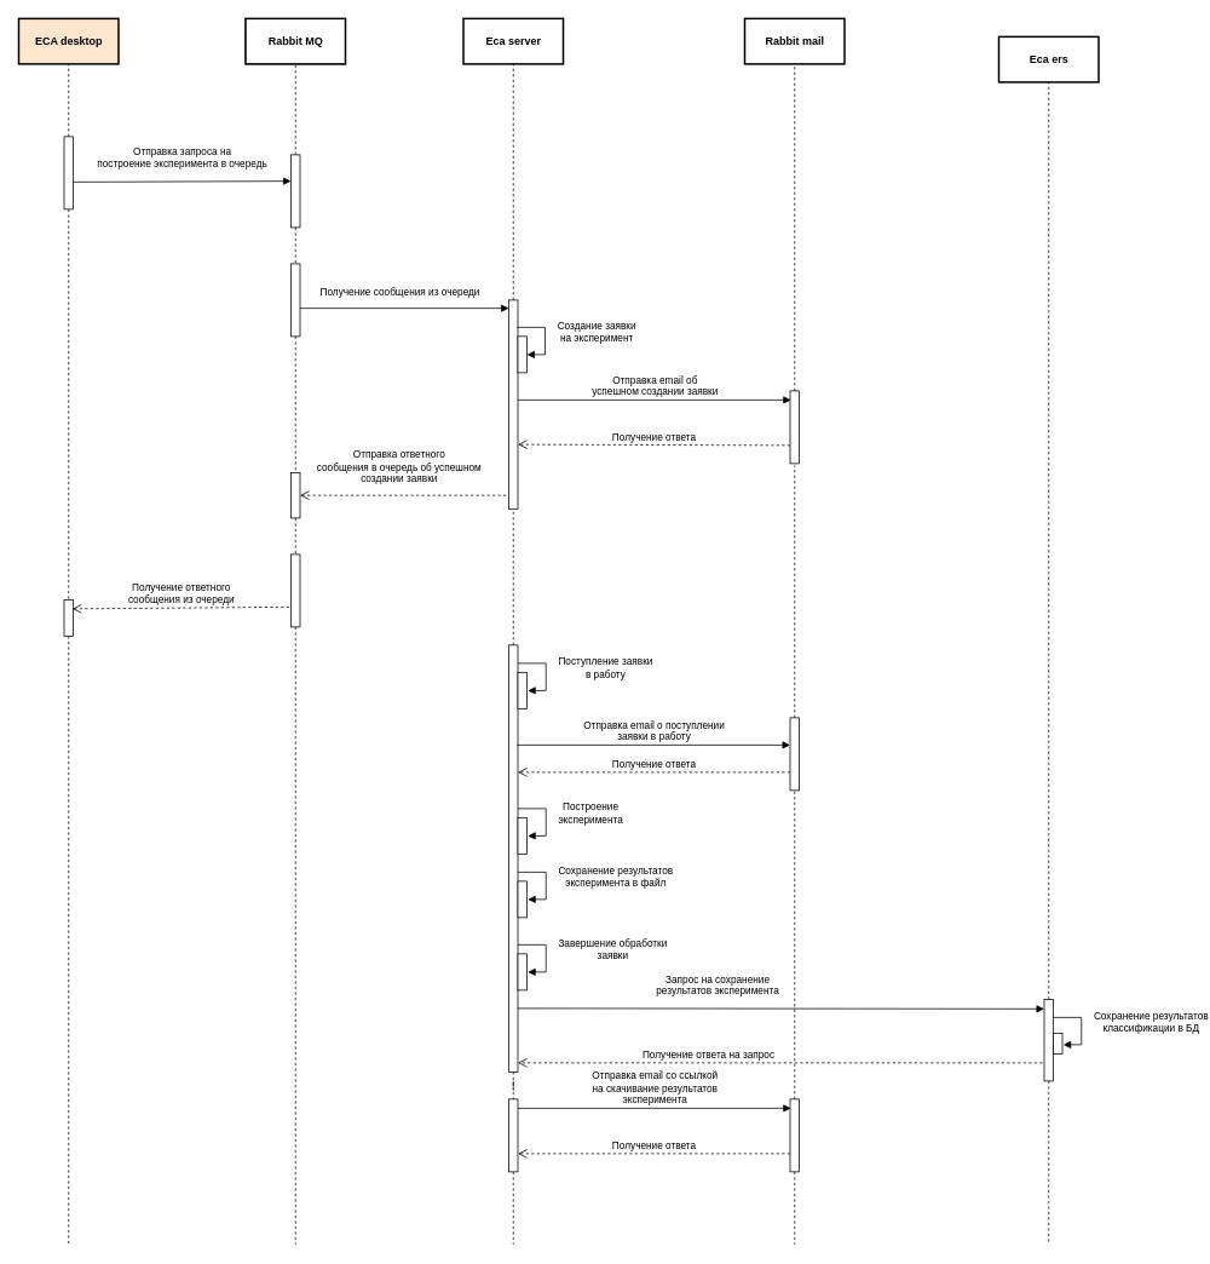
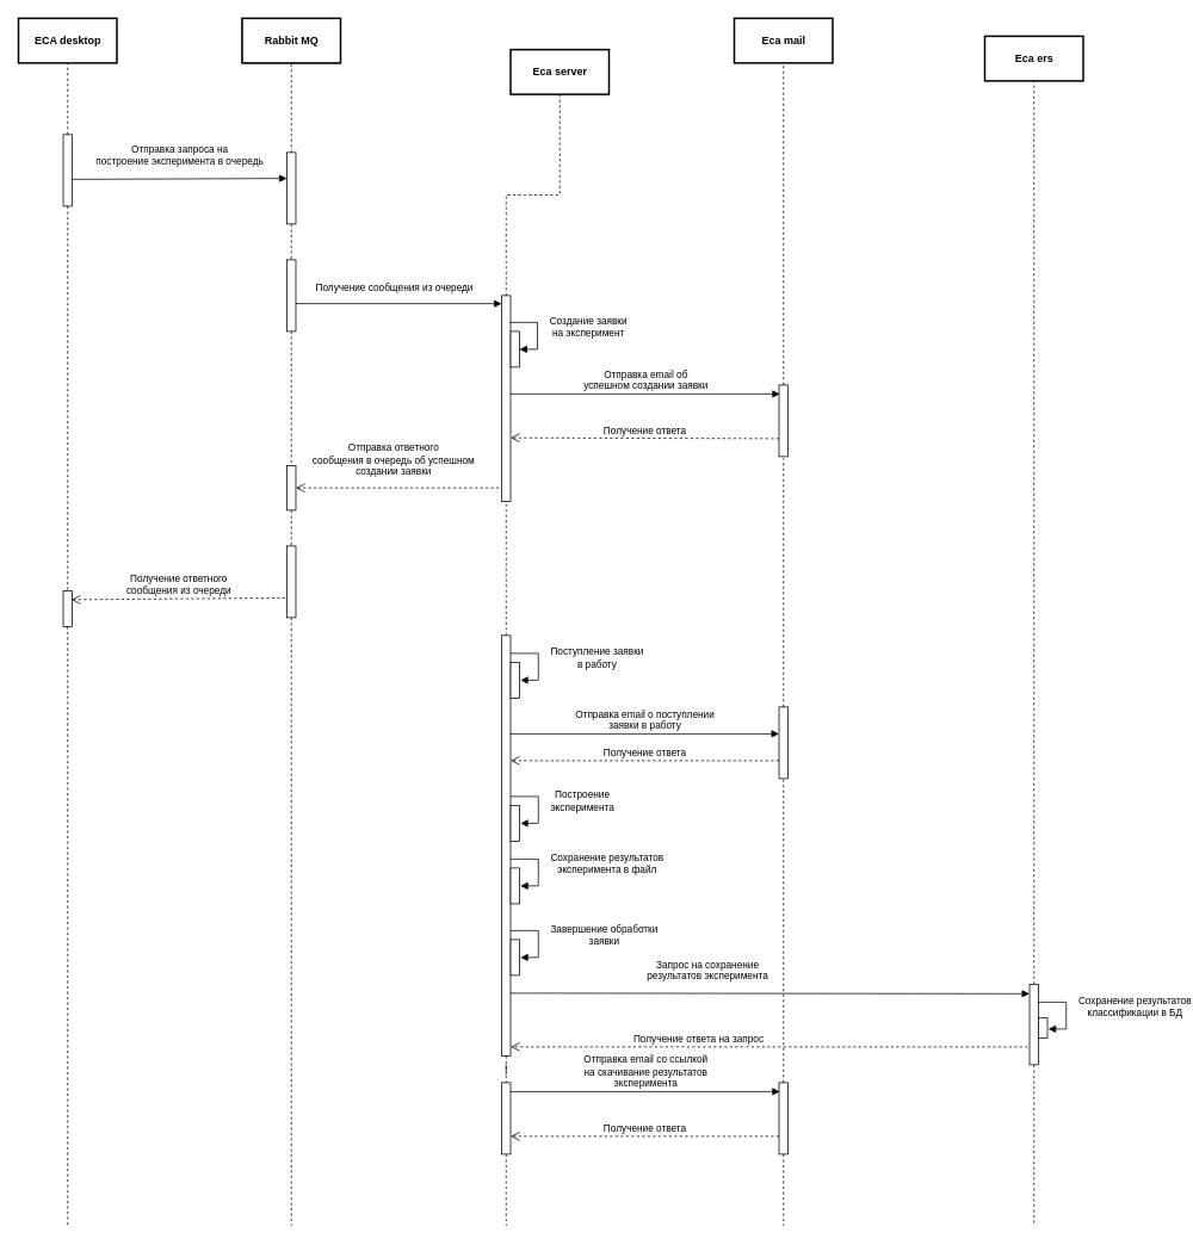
  <mxCell id="0" />
  <mxCell id="1" parent="0" />
  <mxCell id="2" style="edgeStyle=orthogonalEdgeStyle;rounded=0;orthogonalLoop=1;jettySize=auto;html=1;endArrow=none;endFill=0;dashed=1;" parent="1" source="4" edge="1"><mxGeometry relative="1" as="geometry"><mxPoint x="75" y="60" as="targetPoint" /></mxGeometry></mxCell>
  <mxCell id="3" style="edgeStyle=orthogonalEdgeStyle;rounded=0;orthogonalLoop=1;jettySize=auto;html=1;dashed=1;endArrow=none;endFill=0;" parent="1" source="4" target="25" edge="1"><mxGeometry relative="1" as="geometry"><mxPoint x="75" y="680" as="targetPoint" /></mxGeometry></mxCell>
  <mxCell id="4" value="" style="html=1;points=[];perimeter=orthogonalPerimeter;" parent="1" vertex="1"><mxGeometry x="70" y="150" width="10" height="80" as="geometry" /></mxCell>
- <mxCell id="5" value="&lt;b&gt;ECA desktop&lt;/b&gt;" style="html=1;strokeWidth=2;fillColor=#ffe6cc;" parent="1" vertex="1"><mxGeometry x="20" y="20" width="110" height="50" as="geometry" /></mxCell>
+ <mxCell id="5" value="&lt;b&gt;ECA desktop&lt;/b&gt;" style="html=1;strokeWidth=2;" parent="1" vertex="1"><mxGeometry x="20" y="20" width="110" height="50" as="geometry" /></mxCell>
  <mxCell id="6" style="edgeStyle=orthogonalEdgeStyle;rounded=0;orthogonalLoop=1;jettySize=auto;html=1;entryX=0.5;entryY=1;entryDx=0;entryDy=0;dashed=1;endArrow=none;endFill=0;" parent="1" source="7" target="9" edge="1"><mxGeometry relative="1" as="geometry" /></mxCell>
  <mxCell id="7" value="" style="html=1;points=[];perimeter=orthogonalPerimeter;" parent="1" vertex="1"><mxGeometry x="320" y="170" width="10" height="80" as="geometry" /></mxCell>
  <mxCell id="8" value="&lt;font style=&quot;font-size: 11px&quot;&gt;Отправка запроса на &lt;br&gt;построение эксперимента в очередь&lt;/font&gt;" style="html=1;verticalAlign=bottom;endArrow=block;" parent="1" edge="1"><mxGeometry x="0.004" y="11" width="80" relative="1" as="geometry"><mxPoint x="80" y="200" as="sourcePoint" /><mxPoint x="320" y="199" as="targetPoint" /><mxPoint as="offset" /></mxGeometry></mxCell>
  <mxCell id="9" value="&lt;b&gt;Rabbit MQ&lt;/b&gt;" style="html=1;" parent="1" vertex="1"><mxGeometry x="270" y="20" width="110" height="50" as="geometry" /></mxCell>
  <mxCell id="10" value="&lt;b&gt;Rabbit MQ&lt;/b&gt;" style="html=1;strokeWidth=2;" parent="1" vertex="1"><mxGeometry x="270" y="20" width="110" height="50" as="geometry" /></mxCell>
- <mxCell id="11" value="&lt;b&gt;Eca server&lt;/b&gt;" style="html=1;strokeWidth=2;" parent="1" vertex="1"><mxGeometry x="510" y="20" width="110" height="50" as="geometry" /></mxCell>
+ <mxCell id="11" value="&lt;b&gt;Eca server&lt;/b&gt;" style="html=1;strokeWidth=2;" parent="1" vertex="1"><mxGeometry x="570" y="55" width="110" height="50" as="geometry" /></mxCell>
  <mxCell id="12" value="&lt;b&gt;Eca ers&lt;/b&gt;" style="html=1;strokeWidth=2;" parent="1" vertex="1"><mxGeometry x="1100" y="40" width="110" height="50" as="geometry" /></mxCell>
  <mxCell id="13" style="edgeStyle=orthogonalEdgeStyle;rounded=0;orthogonalLoop=1;jettySize=auto;html=1;entryX=0.5;entryY=1;entryDx=0;entryDy=0;dashed=1;endArrow=none;endFill=0;strokeColor=#000000;" parent="1" source="14" target="11" edge="1"><mxGeometry relative="1" as="geometry" /></mxCell>
  <mxCell id="14" value="" style="html=1;points=[];perimeter=orthogonalPerimeter;" parent="1" vertex="1"><mxGeometry x="560" y="330" width="10" height="230" as="geometry" /></mxCell>
  <mxCell id="15" value="" style="html=1;points=[];perimeter=orthogonalPerimeter;" parent="1" vertex="1"><mxGeometry x="320" y="290" width="10" height="80" as="geometry" /></mxCell>
  <mxCell id="16" style="edgeStyle=orthogonalEdgeStyle;rounded=0;orthogonalLoop=1;jettySize=auto;html=1;dashed=1;endArrow=none;endFill=0;" parent="1" source="7" target="15" edge="1"><mxGeometry relative="1" as="geometry"><mxPoint x="325" y="690" as="targetPoint" /><mxPoint x="325" y="250" as="sourcePoint" /></mxGeometry></mxCell>
  <mxCell id="17" value="&lt;font style=&quot;font-size: 11px&quot;&gt;Получение сообщения из очереди&lt;/font&gt;" style="html=1;verticalAlign=bottom;endArrow=block;strokeColor=#000000;" parent="1" edge="1"><mxGeometry x="-0.043" y="9" width="80" relative="1" as="geometry"><mxPoint x="330" y="339" as="sourcePoint" /><mxPoint x="560" y="339" as="targetPoint" /><mxPoint as="offset" /></mxGeometry></mxCell>
  <mxCell id="18" value="" style="html=1;points=[];perimeter=orthogonalPerimeter;" parent="1" vertex="1"><mxGeometry x="570" y="370" width="10" height="40" as="geometry" /></mxCell>
  <mxCell id="19" value="&lt;div style=&quot;text-align: center&quot;&gt;Создание заявки&lt;/div&gt;&lt;div style=&quot;text-align: center&quot;&gt;на эксперимент&lt;/div&gt;" style="edgeStyle=orthogonalEdgeStyle;html=1;align=left;spacingLeft=2;endArrow=block;rounded=0;strokeColor=#000000;" parent="1" edge="1"><mxGeometry x="-0.099" y="10" relative="1" as="geometry"><mxPoint x="569" y="360" as="sourcePoint" /><Array as="points"><mxPoint x="569" y="360" /><mxPoint x="600" y="360" /><mxPoint x="600" y="390" /></Array><mxPoint x="580" y="390" as="targetPoint" /><mxPoint as="offset" /></mxGeometry></mxCell>
  <mxCell id="20" style="edgeStyle=orthogonalEdgeStyle;rounded=0;orthogonalLoop=1;jettySize=auto;html=1;dashed=1;endArrow=none;endFill=0;strokeColor=#000000;" parent="1" source="26" edge="1"><mxGeometry relative="1" as="geometry"><mxPoint x="325" y="1370" as="targetPoint" /></mxGeometry></mxCell>
  <mxCell id="21" value="" style="html=1;points=[];perimeter=orthogonalPerimeter;" parent="1" vertex="1"><mxGeometry x="320" y="520" width="10" height="50" as="geometry" /></mxCell>
  <mxCell id="22" style="edgeStyle=orthogonalEdgeStyle;rounded=0;orthogonalLoop=1;jettySize=auto;html=1;dashed=1;endArrow=none;endFill=0;" parent="1" source="15" target="21" edge="1"><mxGeometry relative="1" as="geometry"><mxPoint x="325" y="680" as="targetPoint" /><mxPoint x="325" y="370" as="sourcePoint" /></mxGeometry></mxCell>
  <mxCell id="23" value="&lt;font style=&quot;font-size: 11px&quot;&gt;Отправка ответного&lt;br&gt;сообщения в очередь об успешном&lt;br&gt;создании заявки&lt;br&gt;&lt;/font&gt;" style="html=1;verticalAlign=bottom;endArrow=open;dashed=1;endSize=8;strokeColor=#000000;" parent="1" target="21" edge="1"><mxGeometry x="0.043" y="-9" relative="1" as="geometry"><mxPoint x="557" y="545" as="sourcePoint" /><mxPoint x="480" y="659.5" as="targetPoint" /><mxPoint as="offset" /></mxGeometry></mxCell>
  <mxCell id="24" style="edgeStyle=orthogonalEdgeStyle;rounded=0;orthogonalLoop=1;jettySize=auto;html=1;endArrow=none;endFill=0;strokeColor=#000000;dashed=1;" parent="1" source="25" edge="1"><mxGeometry relative="1" as="geometry"><mxPoint x="75" y="1370" as="targetPoint" /></mxGeometry></mxCell>
  <mxCell id="25" value="" style="html=1;points=[];perimeter=orthogonalPerimeter;" parent="1" vertex="1"><mxGeometry x="70" y="660" width="10" height="40" as="geometry" /></mxCell>
  <mxCell id="26" value="" style="html=1;points=[];perimeter=orthogonalPerimeter;" parent="1" vertex="1"><mxGeometry x="320" y="610" width="10" height="80" as="geometry" /></mxCell>
  <mxCell id="27" style="edgeStyle=orthogonalEdgeStyle;rounded=0;orthogonalLoop=1;jettySize=auto;html=1;dashed=1;endArrow=none;endFill=0;strokeColor=#000000;" parent="1" source="21" target="26" edge="1"><mxGeometry relative="1" as="geometry"><mxPoint x="325" y="920" as="targetPoint" /><mxPoint x="325" y="700" as="sourcePoint" /></mxGeometry></mxCell>
  <mxCell id="28" value="&lt;font style=&quot;font-size: 11px&quot;&gt;Получение ответного&lt;br&gt;сообщения из очереди&lt;/font&gt;" style="html=1;verticalAlign=bottom;endArrow=open;dashed=1;endSize=8;strokeColor=#000000;entryX=0.9;entryY=0.25;entryDx=0;entryDy=0;entryPerimeter=0;exitX=-0.2;exitY=0.725;exitDx=0;exitDy=0;exitPerimeter=0;" parent="1" source="26" target="25" edge="1"><mxGeometry x="-0.004" relative="1" as="geometry"><mxPoint x="320" y="789.5" as="sourcePoint" /><mxPoint x="240" y="789.5" as="targetPoint" /><mxPoint as="offset" /></mxGeometry></mxCell>
- <mxCell id="29" value="&lt;b&gt;Rabbit mail&lt;/b&gt;" style="html=1;strokeWidth=2;" parent="1" vertex="1"><mxGeometry x="820" y="20" width="110" height="50" as="geometry" /></mxCell>
+ <mxCell id="29" value="&lt;b&gt;Eca mail&lt;/b&gt;" style="html=1;strokeWidth=2;" parent="1" vertex="1"><mxGeometry x="820" y="20" width="110" height="50" as="geometry" /></mxCell>
  <mxCell id="30" style="edgeStyle=orthogonalEdgeStyle;rounded=0;orthogonalLoop=1;jettySize=auto;html=1;dashed=1;endArrow=none;endFill=0;" parent="1" source="31" edge="1"><mxGeometry relative="1" as="geometry"><mxPoint x="875" y="70" as="targetPoint" /></mxGeometry></mxCell>
  <mxCell id="31" value="" style="html=1;points=[];perimeter=orthogonalPerimeter;" parent="1" vertex="1"><mxGeometry x="870" y="430" width="10" height="80" as="geometry" /></mxCell>
  <mxCell id="32" value="Отправка email об&lt;br&gt;успешном создании заявки" style="html=1;verticalAlign=bottom;endArrow=block;entryX=0.1;entryY=0.125;entryDx=0;entryDy=0;entryPerimeter=0;" parent="1" target="31" edge="1"><mxGeometry width="80" relative="1" as="geometry"><mxPoint x="570" y="440" as="sourcePoint" /><mxPoint x="650" y="440" as="targetPoint" /></mxGeometry></mxCell>
  <mxCell id="33" value="Получение ответа" style="html=1;verticalAlign=bottom;endArrow=open;dashed=1;endSize=8;" parent="1" edge="1"><mxGeometry relative="1" as="geometry"><mxPoint x="870" y="490" as="sourcePoint" /><mxPoint x="570" y="489" as="targetPoint" /></mxGeometry></mxCell>
  <mxCell id="34" style="edgeStyle=orthogonalEdgeStyle;rounded=0;orthogonalLoop=1;jettySize=auto;html=1;dashed=1;endArrow=none;endFill=0;" parent="1" source="36" target="14" edge="1"><mxGeometry relative="1" as="geometry" /></mxCell>
  <mxCell id="35" style="edgeStyle=orthogonalEdgeStyle;rounded=0;orthogonalLoop=1;jettySize=auto;html=1;dashed=1;endArrow=none;endFill=0;" parent="1" source="36" target="60" edge="1"><mxGeometry relative="1" as="geometry" /></mxCell>
  <mxCell id="36" value="" style="html=1;points=[];perimeter=orthogonalPerimeter;" parent="1" vertex="1"><mxGeometry x="560" y="710" width="10" height="470" as="geometry" /></mxCell>
  <mxCell id="37" value="" style="html=1;points=[];perimeter=orthogonalPerimeter;" parent="1" vertex="1"><mxGeometry x="570" y="740" width="10" height="40" as="geometry" /></mxCell>
  <mxCell id="38" value="&lt;div style=&quot;text-align: center&quot;&gt;Поступление заявки&lt;/div&gt;&lt;div style=&quot;text-align: center&quot;&gt;в работу&lt;/div&gt;" style="edgeStyle=orthogonalEdgeStyle;html=1;align=left;spacingLeft=2;endArrow=block;rounded=0;strokeColor=#000000;" parent="1" edge="1"><mxGeometry x="-0.099" y="10" relative="1" as="geometry"><mxPoint x="570" y="730" as="sourcePoint" /><Array as="points"><mxPoint x="570" y="730" /><mxPoint x="601" y="730" /><mxPoint x="601" y="760" /></Array><mxPoint x="581" y="760" as="targetPoint" /><mxPoint as="offset" /></mxGeometry></mxCell>
  <mxCell id="39" style="edgeStyle=orthogonalEdgeStyle;rounded=0;orthogonalLoop=1;jettySize=auto;html=1;endArrow=none;endFill=0;dashed=1;" parent="1" source="40" edge="1"><mxGeometry relative="1" as="geometry"><mxPoint x="875" y="512" as="targetPoint" /></mxGeometry></mxCell>
  <mxCell id="40" value="" style="html=1;points=[];perimeter=orthogonalPerimeter;" parent="1" vertex="1"><mxGeometry x="870" y="790" width="10" height="80" as="geometry" /></mxCell>
  <mxCell id="41" value="Отправка email о поступлении&lt;br&gt;заявки в работу" style="html=1;verticalAlign=bottom;endArrow=block;entryX=0.1;entryY=0.125;entryDx=0;entryDy=0;entryPerimeter=0;" parent="1" edge="1"><mxGeometry width="80" relative="1" as="geometry"><mxPoint x="569" y="820" as="sourcePoint" /><mxPoint x="870" y="820" as="targetPoint" /></mxGeometry></mxCell>
  <mxCell id="42" value="Получение ответа" style="html=1;verticalAlign=bottom;endArrow=open;dashed=1;endSize=8;" parent="1" edge="1"><mxGeometry relative="1" as="geometry"><mxPoint x="870" y="850" as="sourcePoint" /><mxPoint x="570" y="850" as="targetPoint" /></mxGeometry></mxCell>
  <mxCell id="43" value="" style="html=1;points=[];perimeter=orthogonalPerimeter;" parent="1" vertex="1"><mxGeometry x="570" y="900" width="10" height="40" as="geometry" /></mxCell>
  <mxCell id="44" value="&lt;div style=&quot;text-align: center&quot;&gt;Построение&lt;/div&gt;&lt;div style=&quot;text-align: center&quot;&gt;эксперимента&lt;/div&gt;" style="edgeStyle=orthogonalEdgeStyle;html=1;align=left;spacingLeft=2;endArrow=block;rounded=0;strokeColor=#000000;" parent="1" edge="1"><mxGeometry x="-0.099" y="10" relative="1" as="geometry"><mxPoint x="570" y="890" as="sourcePoint" /><Array as="points"><mxPoint x="570" y="890" /><mxPoint x="601" y="890" /><mxPoint x="601" y="920" /></Array><mxPoint x="581" y="920" as="targetPoint" /><mxPoint as="offset" /></mxGeometry></mxCell>
  <mxCell id="45" value="" style="html=1;points=[];perimeter=orthogonalPerimeter;" parent="1" vertex="1"><mxGeometry x="570" y="970" width="10" height="40" as="geometry" /></mxCell>
  <mxCell id="46" value="&lt;div style=&quot;text-align: center&quot;&gt;Сохранение результатов&lt;/div&gt;&lt;div style=&quot;text-align: center&quot;&gt;эксперимента в файл&lt;/div&gt;" style="edgeStyle=orthogonalEdgeStyle;html=1;align=left;spacingLeft=2;endArrow=block;rounded=0;strokeColor=#000000;" parent="1" edge="1"><mxGeometry x="-0.099" y="10" relative="1" as="geometry"><mxPoint x="570" y="960" as="sourcePoint" /><Array as="points"><mxPoint x="570" y="960" /><mxPoint x="601" y="960" /><mxPoint x="601" y="990" /></Array><mxPoint x="581" y="990" as="targetPoint" /><mxPoint as="offset" /></mxGeometry></mxCell>
  <mxCell id="47" style="edgeStyle=orthogonalEdgeStyle;rounded=0;orthogonalLoop=1;jettySize=auto;html=1;entryX=0.5;entryY=1;entryDx=0;entryDy=0;dashed=1;endArrow=none;endFill=0;" parent="1" source="49" target="12" edge="1"><mxGeometry relative="1" as="geometry" /></mxCell>
  <mxCell id="48" style="edgeStyle=orthogonalEdgeStyle;rounded=0;orthogonalLoop=1;jettySize=auto;html=1;dashed=1;endArrow=none;endFill=0;" parent="1" source="49" edge="1"><mxGeometry relative="1" as="geometry"><mxPoint x="1155" y="1370" as="targetPoint" /></mxGeometry></mxCell>
  <mxCell id="49" value="" style="html=1;points=[];perimeter=orthogonalPerimeter;" parent="1" vertex="1"><mxGeometry x="1150" y="1100" width="10" height="90" as="geometry" /></mxCell>
  <mxCell id="50" value="Запрос на сохранение&lt;br&gt;результатов эксперимента" style="html=1;verticalAlign=bottom;endArrow=block;" parent="1" edge="1"><mxGeometry x="-0.241" y="10" width="80" relative="1" as="geometry"><mxPoint x="570" y="1110" as="sourcePoint" /><mxPoint x="1150" y="1110.59" as="targetPoint" /><mxPoint as="offset" /></mxGeometry></mxCell>
  <mxCell id="51" value="Получение ответа на запрос" style="html=1;verticalAlign=bottom;endArrow=open;dashed=1;endSize=8;" parent="1" target="36" edge="1"><mxGeometry x="0.273" relative="1" as="geometry"><mxPoint x="1148" y="1170" as="sourcePoint" /><mxPoint x="850" y="1090" as="targetPoint" /><mxPoint as="offset" /></mxGeometry></mxCell>
  <mxCell id="52" value="" style="html=1;points=[];perimeter=orthogonalPerimeter;" parent="1" vertex="1"><mxGeometry x="570" y="1050" width="10" height="40" as="geometry" /></mxCell>
  <mxCell id="53" value="&lt;div style=&quot;text-align: center&quot;&gt;Завершение обработки&lt;/div&gt;&lt;div style=&quot;text-align: center&quot;&gt;заявки&lt;/div&gt;" style="edgeStyle=orthogonalEdgeStyle;html=1;align=left;spacingLeft=2;endArrow=block;rounded=0;strokeColor=#000000;" parent="1" edge="1"><mxGeometry x="-0.099" y="10" relative="1" as="geometry"><mxPoint x="570" y="1040" as="sourcePoint" /><Array as="points"><mxPoint x="570" y="1040" /><mxPoint x="601" y="1040" /><mxPoint x="601" y="1070" /></Array><mxPoint x="581" y="1070" as="targetPoint" /><mxPoint as="offset" /></mxGeometry></mxCell>
  <mxCell id="54" style="edgeStyle=orthogonalEdgeStyle;rounded=0;orthogonalLoop=1;jettySize=auto;html=1;entryX=0.5;entryY=1.013;entryDx=0;entryDy=0;entryPerimeter=0;dashed=1;endArrow=none;endFill=0;" parent="1" source="56" target="40" edge="1"><mxGeometry relative="1" as="geometry" /></mxCell>
  <mxCell id="55" style="edgeStyle=orthogonalEdgeStyle;rounded=0;orthogonalLoop=1;jettySize=auto;html=1;dashed=1;endArrow=none;endFill=0;" parent="1" source="56" edge="1"><mxGeometry relative="1" as="geometry"><mxPoint x="875" y="1370" as="targetPoint" /></mxGeometry></mxCell>
  <mxCell id="56" value="" style="html=1;points=[];perimeter=orthogonalPerimeter;" parent="1" vertex="1"><mxGeometry x="870" y="1210" width="10" height="80" as="geometry" /></mxCell>
  <mxCell id="57" value="Отправка email со ссылкой&lt;br&gt;на скачивание результатов&lt;br&gt;эксперимента" style="html=1;verticalAlign=bottom;endArrow=block;entryX=0.1;entryY=0.125;entryDx=0;entryDy=0;entryPerimeter=0;" parent="1" edge="1"><mxGeometry width="80" relative="1" as="geometry"><mxPoint x="570" y="1220" as="sourcePoint" /><mxPoint x="871" y="1220" as="targetPoint" /></mxGeometry></mxCell>
  <mxCell id="58" value="Получение ответа" style="html=1;verticalAlign=bottom;endArrow=open;dashed=1;endSize=8;" parent="1" edge="1"><mxGeometry relative="1" as="geometry"><mxPoint x="870" y="1270" as="sourcePoint" /><mxPoint x="570" y="1270" as="targetPoint" /></mxGeometry></mxCell>
  <mxCell id="59" style="edgeStyle=orthogonalEdgeStyle;rounded=0;orthogonalLoop=1;jettySize=auto;html=1;dashed=1;endArrow=none;endFill=0;" parent="1" source="60" edge="1"><mxGeometry relative="1" as="geometry"><mxPoint x="565" y="1370" as="targetPoint" /></mxGeometry></mxCell>
  <mxCell id="60" value="" style="html=1;points=[];perimeter=orthogonalPerimeter;" parent="1" vertex="1"><mxGeometry x="560" y="1210" width="10" height="80" as="geometry" /></mxCell>
  <mxCell id="61" value="" style="html=1;points=[];perimeter=orthogonalPerimeter;" vertex="1" parent="1"><mxGeometry x="1160" y="1137.5" width="10" height="22.5" as="geometry" /></mxCell>
  <mxCell id="62" value="&lt;div style=&quot;text-align: center&quot;&gt;Сохранение результатов&lt;/div&gt;&lt;div style=&quot;text-align: center&quot;&gt;классификации в БД&lt;/div&gt;" style="edgeStyle=orthogonalEdgeStyle;html=1;align=left;spacingLeft=2;endArrow=block;rounded=0;strokeColor=#000000;" edge="1" parent="1"><mxGeometry x="-0.099" y="10" relative="1" as="geometry"><mxPoint x="1160" y="1120" as="sourcePoint" /><Array as="points"><mxPoint x="1160" y="1120" /><mxPoint x="1191" y="1120" /><mxPoint x="1191" y="1150" /></Array><mxPoint x="1171" y="1150" as="targetPoint" /><mxPoint as="offset" /></mxGeometry></mxCell>
